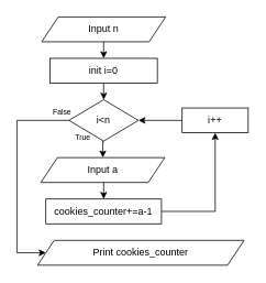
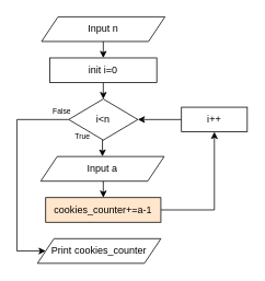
  <mxCell id="0" />
  <mxCell id="1" parent="0" />
  <mxCell id="2" style="edgeStyle=orthogonalEdgeStyle;rounded=0;orthogonalLoop=1;jettySize=auto;html=1;exitX=0.5;exitY=1;exitDx=0;exitDy=0;entryX=0.5;entryY=0;entryDx=0;entryDy=0;" edge="1" parent="1" source="3" target="14"><mxGeometry relative="1" as="geometry" /></mxCell>
  <mxCell id="3" value="Input n" style="shape=parallelogram;perimeter=parallelogramPerimeter;whiteSpace=wrap;html=1;fixedSize=1;" parent="1" vertex="1"><mxGeometry x="50" y="20" width="150" height="30" as="geometry" /></mxCell>
  <mxCell id="4" style="edgeStyle=orthogonalEdgeStyle;rounded=0;orthogonalLoop=1;jettySize=auto;html=1;entryX=0.5;entryY=1;entryDx=0;entryDy=0;" parent="1" source="5" target="12" edge="1"><mxGeometry relative="1" as="geometry" /></mxCell>
- <mxCell id="5" value="cookies_counter+=a-1" style="rounded=0;whiteSpace=wrap;html=1;" parent="1" vertex="1"><mxGeometry x="55" y="240" width="140" height="30" as="geometry" /></mxCell>
+ <mxCell id="5" value="cookies_counter+=a-1" style="rounded=0;whiteSpace=wrap;html=1;fillColor=#ffe6cc;" parent="1" vertex="1"><mxGeometry x="55" y="240" width="140" height="30" as="geometry" /></mxCell>
  <mxCell id="6" style="edgeStyle=orthogonalEdgeStyle;rounded=0;orthogonalLoop=1;jettySize=auto;html=1;" parent="1" source="8" target="15" edge="1"><mxGeometry relative="1" as="geometry"><mxPoint x="20" y="330" as="targetPoint" /><Array as="points"><mxPoint x="20" y="145" /><mxPoint x="20" y="305" /></Array></mxGeometry></mxCell>
  <mxCell id="7" style="edgeStyle=orthogonalEdgeStyle;rounded=0;orthogonalLoop=1;jettySize=auto;html=1;exitX=0.5;exitY=1;exitDx=0;exitDy=0;entryX=0.5;entryY=0;entryDx=0;entryDy=0;" parent="1" source="8" target="10" edge="1"><mxGeometry relative="1" as="geometry" /></mxCell>
  <mxCell id="8" value="i&amp;lt;n" style="rhombus;whiteSpace=wrap;html=1;" parent="1" vertex="1"><mxGeometry x="83" y="120" width="84" height="50" as="geometry" /></mxCell>
  <mxCell id="9" style="edgeStyle=orthogonalEdgeStyle;rounded=0;orthogonalLoop=1;jettySize=auto;html=1;exitX=0.5;exitY=1;exitDx=0;exitDy=0;entryX=0.5;entryY=0;entryDx=0;entryDy=0;" parent="1" source="10" target="5" edge="1"><mxGeometry relative="1" as="geometry" /></mxCell>
  <mxCell id="10" value="Input a" style="shape=parallelogram;perimeter=parallelogramPerimeter;whiteSpace=wrap;html=1;fixedSize=1;" parent="1" vertex="1"><mxGeometry x="49" y="190" width="150" height="30" as="geometry" /></mxCell>
  <mxCell id="11" style="edgeStyle=orthogonalEdgeStyle;rounded=0;orthogonalLoop=1;jettySize=auto;html=1;entryX=1;entryY=0.5;entryDx=0;entryDy=0;" parent="1" source="12" edge="1" target="8"><mxGeometry relative="1" as="geometry"><mxPoint x="170" y="145" as="targetPoint" /></mxGeometry></mxCell>
  <mxCell id="12" value="i++" style="rounded=0;whiteSpace=wrap;html=1;" parent="1" vertex="1"><mxGeometry x="220" y="130" width="80" height="30" as="geometry" /></mxCell>
  <mxCell id="13" style="edgeStyle=orthogonalEdgeStyle;rounded=0;orthogonalLoop=1;jettySize=auto;html=1;exitX=0.5;exitY=1;exitDx=0;exitDy=0;entryX=0.5;entryY=0;entryDx=0;entryDy=0;" edge="1" parent="1" source="14" target="8"><mxGeometry relative="1" as="geometry" /></mxCell>
  <mxCell id="14" value="init i=0" style="rounded=0;whiteSpace=wrap;html=1;" parent="1" vertex="1"><mxGeometry x="60" y="70" width="130" height="30" as="geometry" /></mxCell>
- <mxCell id="15" value="Print cookies_counter" style="shape=parallelogram;perimeter=parallelogramPerimeter;whiteSpace=wrap;html=1;fixedSize=1;" parent="1" vertex="1"><mxGeometry x="45" y="290" width="250" height="30" as="geometry" /></mxCell>
+ <mxCell id="15" value="Print cookies_counter" style="shape=parallelogram;perimeter=parallelogramPerimeter;whiteSpace=wrap;html=1;fixedSize=1;" parent="1" vertex="1"><mxGeometry x="45" y="290" width="150" height="30" as="geometry" /></mxCell>
  <mxCell id="16" value="&lt;font style=&quot;font-size: 9px;&quot;&gt;False&lt;/font&gt;" style="text;html=1;align=center;verticalAlign=middle;whiteSpace=wrap;rounded=0;" vertex="1" parent="1"><mxGeometry x="45" y="120" width="60" height="30" as="geometry" /></mxCell>
  <mxCell id="17" value="&lt;font style=&quot;font-size: 9px;&quot;&gt;True&lt;/font&gt;" style="text;html=1;align=center;verticalAlign=middle;whiteSpace=wrap;rounded=0;" vertex="1" parent="1"><mxGeometry x="70" y="150" width="60" height="30" as="geometry" /></mxCell>
